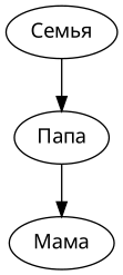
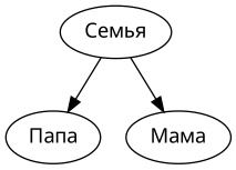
  digraph {
    fontname="Patrick Hand"
    node [fontname="Patrick Hand"]
    edge [fontname="Patrick Hand"]
    n1 [label="Семья"]
    n2 [label="Папа"]
    n3 [label="Мама"]
    n1 -> n2
-   n2 -> n3
+   n1 -> n3
  }
